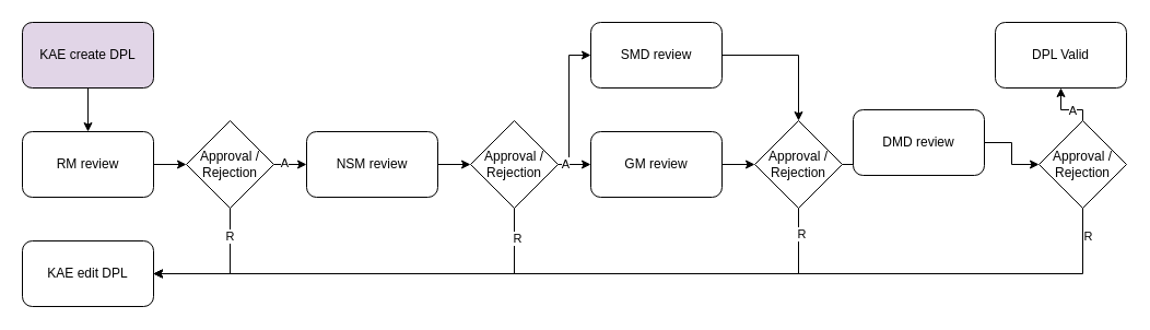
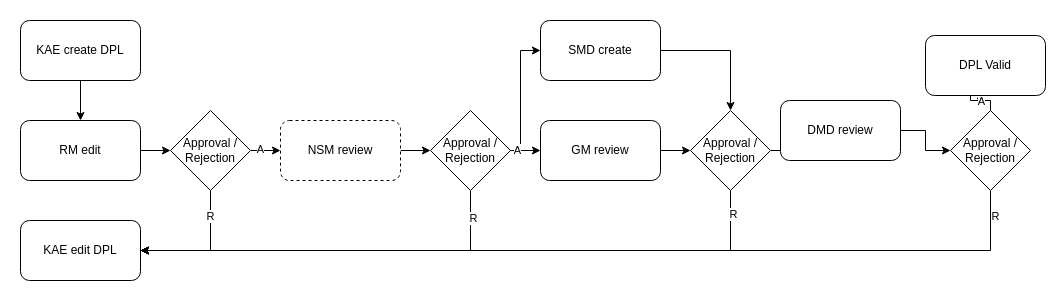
  <mxCell id="0" />
  <mxCell id="1" parent="0" />
  <mxCell id="2" value="" style="edgeStyle=orthogonalEdgeStyle;rounded=0;orthogonalLoop=1;jettySize=auto;html=1;" edge="1" parent="1" source="3" target="5"><mxGeometry relative="1" as="geometry" /></mxCell>
- <mxCell id="3" value="KAE create DPL" style="rounded=1;whiteSpace=wrap;html=1;fillColor=#e1d5e7;" vertex="1" parent="1"><mxGeometry x="20" y="20" width="120" height="60" as="geometry" /></mxCell>
+ <mxCell id="3" value="KAE create DPL" style="rounded=1;whiteSpace=wrap;html=1;" vertex="1" parent="1"><mxGeometry x="20" y="20" width="120" height="60" as="geometry" /></mxCell>
  <mxCell id="4" value="" style="edgeStyle=orthogonalEdgeStyle;rounded=0;orthogonalLoop=1;jettySize=auto;html=1;" edge="1" parent="1" source="5" target="10"><mxGeometry relative="1" as="geometry" /></mxCell>
- <mxCell id="5" value="RM review" style="rounded=1;whiteSpace=wrap;html=1;" vertex="1" parent="1"><mxGeometry x="20" y="120" width="120" height="60" as="geometry" /></mxCell>
+ <mxCell id="5" value="RM edit" style="rounded=1;whiteSpace=wrap;html=1;" vertex="1" parent="1"><mxGeometry x="20" y="120" width="120" height="60" as="geometry" /></mxCell>
  <mxCell id="6" style="edgeStyle=orthogonalEdgeStyle;rounded=0;orthogonalLoop=1;jettySize=auto;html=1;entryX=1;entryY=0.5;entryDx=0;entryDy=0;" edge="1" parent="1" source="10" target="11"><mxGeometry relative="1" as="geometry"><Array as="points"><mxPoint x="210" y="250" /></Array></mxGeometry></mxCell>
  <mxCell id="7" value="R" style="edgeLabel;html=1;align=center;verticalAlign=middle;resizable=0;points=[];" vertex="1" connectable="0" parent="6"><mxGeometry x="-0.618" y="-1" relative="1" as="geometry"><mxPoint as="offset" /></mxGeometry></mxCell>
  <mxCell id="8" value="" style="edgeStyle=orthogonalEdgeStyle;rounded=0;orthogonalLoop=1;jettySize=auto;html=1;" edge="1" parent="1" source="10" target="13"><mxGeometry relative="1" as="geometry" /></mxCell>
  <mxCell id="9" value="A" style="edgeLabel;html=1;align=center;verticalAlign=middle;resizable=0;points=[];" vertex="1" connectable="0" parent="8"><mxGeometry x="-0.648" y="2" relative="1" as="geometry"><mxPoint as="offset" /></mxGeometry></mxCell>
  <mxCell id="10" value="Approval / Rejection" style="rhombus;whiteSpace=wrap;html=1;" vertex="1" parent="1"><mxGeometry x="170" y="110" width="80" height="80" as="geometry" /></mxCell>
  <mxCell id="11" value="KAE edit DPL" style="rounded=1;whiteSpace=wrap;html=1;" vertex="1" parent="1"><mxGeometry x="20" y="220" width="120" height="60" as="geometry" /></mxCell>
  <mxCell id="12" value="" style="edgeStyle=orthogonalEdgeStyle;rounded=0;orthogonalLoop=1;jettySize=auto;html=1;" edge="1" parent="1" source="13" target="19"><mxGeometry relative="1" as="geometry" /></mxCell>
- <mxCell id="13" value="NSM review" style="rounded=1;whiteSpace=wrap;html=1;" vertex="1" parent="1"><mxGeometry x="280" y="120" width="120" height="60" as="geometry" /></mxCell>
+ <mxCell id="13" value="NSM review" style="rounded=1;whiteSpace=wrap;html=1;dashed=1;" vertex="1" parent="1"><mxGeometry x="280" y="120" width="120" height="60" as="geometry" /></mxCell>
  <mxCell id="14" style="edgeStyle=orthogonalEdgeStyle;rounded=0;orthogonalLoop=1;jettySize=auto;html=1;entryX=1;entryY=0.5;entryDx=0;entryDy=0;" edge="1" parent="1" source="19" target="11"><mxGeometry relative="1" as="geometry"><Array as="points"><mxPoint x="470" y="250" /></Array></mxGeometry></mxCell>
  <mxCell id="15" value="R" style="edgeLabel;html=1;align=center;verticalAlign=middle;resizable=0;points=[];" vertex="1" connectable="0" parent="14"><mxGeometry x="-0.862" y="2" relative="1" as="geometry"><mxPoint as="offset" /></mxGeometry></mxCell>
  <mxCell id="16" value="" style="edgeStyle=orthogonalEdgeStyle;rounded=0;orthogonalLoop=1;jettySize=auto;html=1;" edge="1" parent="1" source="19" target="21"><mxGeometry relative="1" as="geometry" /></mxCell>
  <mxCell id="17" style="edgeStyle=orthogonalEdgeStyle;rounded=0;orthogonalLoop=1;jettySize=auto;html=1;exitX=1;exitY=0.5;exitDx=0;exitDy=0;entryX=0;entryY=0.5;entryDx=0;entryDy=0;" edge="1" parent="1" source="19" target="28"><mxGeometry relative="1" as="geometry"><Array as="points"><mxPoint x="520" y="150" /><mxPoint x="520" y="50" /></Array></mxGeometry></mxCell>
  <mxCell id="18" value="A" style="edgeLabel;html=1;align=center;verticalAlign=middle;resizable=0;points=[];" vertex="1" connectable="0" parent="17"><mxGeometry x="-0.901" y="1" relative="1" as="geometry"><mxPoint as="offset" /></mxGeometry></mxCell>
  <mxCell id="19" value="Approval / Rejection" style="rhombus;whiteSpace=wrap;html=1;" vertex="1" parent="1"><mxGeometry x="430" y="110" width="80" height="80" as="geometry" /></mxCell>
  <mxCell id="20" value="" style="edgeStyle=orthogonalEdgeStyle;rounded=0;orthogonalLoop=1;jettySize=auto;html=1;" edge="1" parent="1" source="21" target="26"><mxGeometry relative="1" as="geometry" /></mxCell>
  <mxCell id="21" value="GM review" style="rounded=1;whiteSpace=wrap;html=1;" vertex="1" parent="1"><mxGeometry x="540" y="120" width="120" height="60" as="geometry" /></mxCell>
  <mxCell id="22" style="edgeStyle=orthogonalEdgeStyle;rounded=0;orthogonalLoop=1;jettySize=auto;html=1;entryX=1;entryY=0.5;entryDx=0;entryDy=0;" edge="1" parent="1" source="26" target="11"><mxGeometry relative="1" as="geometry"><Array as="points"><mxPoint x="730" y="250" /></Array></mxGeometry></mxCell>
  <mxCell id="23" value="R" style="edgeLabel;html=1;align=center;verticalAlign=middle;resizable=0;points=[];" vertex="1" connectable="0" parent="22"><mxGeometry x="-0.928" y="2" relative="1" as="geometry"><mxPoint as="offset" /></mxGeometry></mxCell>
  <mxCell id="24" style="edgeStyle=orthogonalEdgeStyle;rounded=0;orthogonalLoop=1;jettySize=auto;html=1;entryX=0;entryY=0.5;entryDx=0;entryDy=0;" edge="1" parent="1" source="26" target="30"><mxGeometry relative="1" as="geometry" /></mxCell>
  <mxCell id="25" value="A" style="edgeLabel;html=1;align=center;verticalAlign=middle;resizable=0;points=[];" vertex="1" connectable="0" parent="24"><mxGeometry x="0.224" relative="1" as="geometry"><mxPoint as="offset" /></mxGeometry></mxCell>
  <mxCell id="26" value="Approval / Rejection" style="rhombus;whiteSpace=wrap;html=1;" vertex="1" parent="1"><mxGeometry x="690" y="110" width="80" height="80" as="geometry" /></mxCell>
  <mxCell id="27" style="edgeStyle=orthogonalEdgeStyle;rounded=0;orthogonalLoop=1;jettySize=auto;html=1;entryX=0.5;entryY=0;entryDx=0;entryDy=0;" edge="1" parent="1" source="28" target="26"><mxGeometry relative="1" as="geometry" /></mxCell>
- <mxCell id="28" value="SMD review" style="rounded=1;whiteSpace=wrap;html=1;" vertex="1" parent="1"><mxGeometry x="540" y="20" width="120" height="60" as="geometry" /></mxCell>
+ <mxCell id="28" value="SMD create" style="rounded=1;whiteSpace=wrap;html=1;" vertex="1" parent="1"><mxGeometry x="540" y="20" width="120" height="60" as="geometry" /></mxCell>
  <mxCell id="29" value="" style="edgeStyle=orthogonalEdgeStyle;rounded=0;orthogonalLoop=1;jettySize=auto;html=1;" edge="1" parent="1" source="30" target="35"><mxGeometry relative="1" as="geometry" /></mxCell>
  <mxCell id="30" value="DMD review" style="rounded=1;whiteSpace=wrap;html=1;" vertex="1" parent="1"><mxGeometry x="780" y="100" width="120" height="60" as="geometry" /></mxCell>
  <mxCell id="31" style="edgeStyle=orthogonalEdgeStyle;rounded=0;orthogonalLoop=1;jettySize=auto;html=1;entryX=1;entryY=0.5;entryDx=0;entryDy=0;" edge="1" parent="1" source="35" target="11"><mxGeometry relative="1" as="geometry"><Array as="points"><mxPoint x="990" y="250" /></Array></mxGeometry></mxCell>
  <mxCell id="32" value="R" style="edgeLabel;html=1;align=center;verticalAlign=middle;resizable=0;points=[];" vertex="1" connectable="0" parent="31"><mxGeometry x="-0.946" y="4" relative="1" as="geometry"><mxPoint as="offset" /></mxGeometry></mxCell>
  <mxCell id="33" style="edgeStyle=orthogonalEdgeStyle;rounded=0;orthogonalLoop=1;jettySize=auto;html=1;entryX=0.5;entryY=1;entryDx=0;entryDy=0;" edge="1" parent="1" source="35" target="36"><mxGeometry relative="1" as="geometry"><Array as="points"><mxPoint x="990" y="100" /><mxPoint x="970" y="100" /></Array></mxGeometry></mxCell>
  <mxCell id="34" value="A" style="edgeLabel;html=1;align=center;verticalAlign=middle;resizable=0;points=[];" vertex="1" connectable="0" parent="33"><mxGeometry x="-0.2" relative="1" as="geometry"><mxPoint as="offset" /></mxGeometry></mxCell>
  <mxCell id="35" value="Approval / Rejection" style="rhombus;whiteSpace=wrap;html=1;" vertex="1" parent="1"><mxGeometry x="950" y="110" width="80" height="80" as="geometry" /></mxCell>
- <mxCell id="36" value="DPL Valid" style="rounded=1;whiteSpace=wrap;html=1;" vertex="1" parent="1"><mxGeometry x="910" y="20" width="120" height="60" as="geometry" /></mxCell>
+ <mxCell id="36" value="DPL Valid" style="rounded=1;whiteSpace=wrap;html=1;" vertex="1" parent="1"><mxGeometry x="925" y="35" width="120" height="60" as="geometry" /></mxCell>
